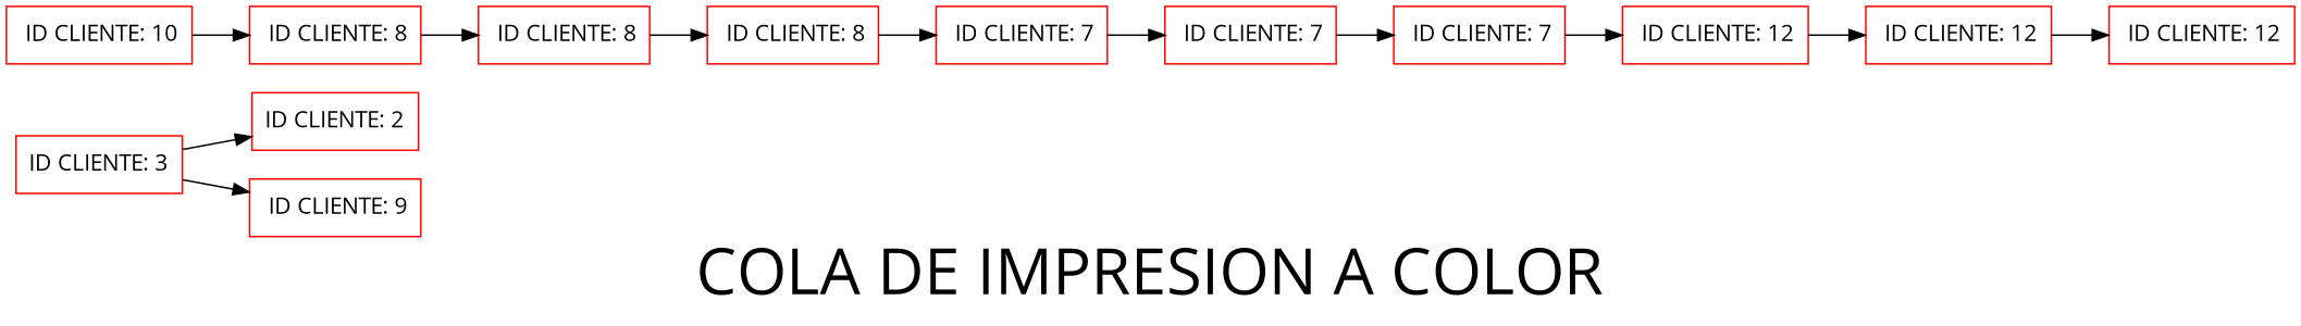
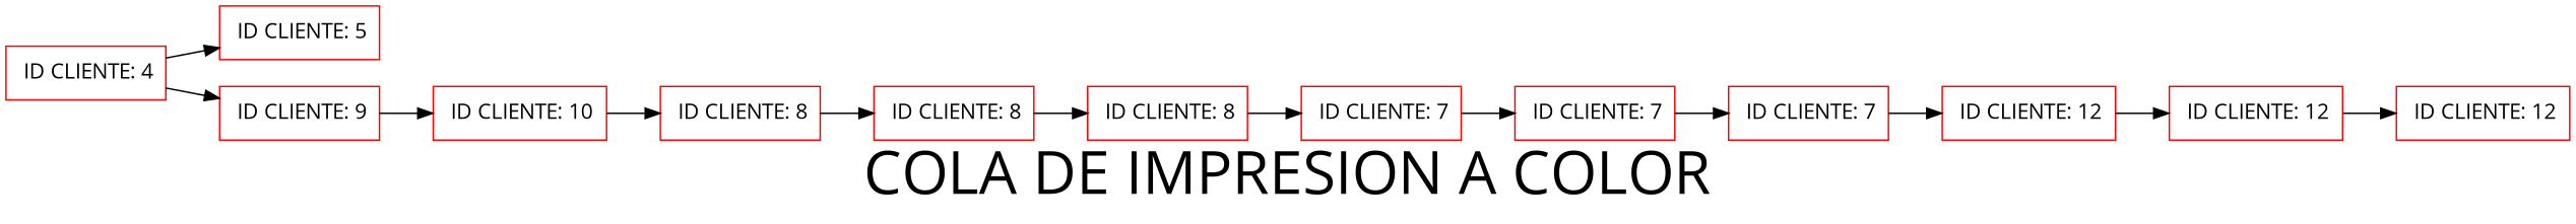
  digraph {
    fontname="Open Sans"
    fontsize=40
    label="COLA DE IMPRESION A COLOR"
    rankdir=LR
    node [color=red fontname="Open Sans" shape=box]
    edge [fontname="Open Sans"]
-   n1 [label="ID CLIENTE: 3"]
-   n2 [label="ID CLIENTE: 2"]
+   n1 [label=" ID CLIENTE: 4"]
+   n2 [label=" ID CLIENTE: 5"]
    n3 [label=" ID CLIENTE: 9"]
    n4 [label=" ID CLIENTE: 10"]
    n5 [label=" ID CLIENTE: 8"]
    n6 [label=" ID CLIENTE: 8"]
    n7 [label=" ID CLIENTE: 8"]
    n8 [label=" ID CLIENTE: 7"]
    n9 [label=" ID CLIENTE: 7"]
    n10 [label=" ID CLIENTE: 7"]
    n11 [label=" ID CLIENTE: 12"]
    n12 [label=" ID CLIENTE: 12"]
    n13 [label=" ID CLIENTE: 12"]
    n1 -> n2
    n1 -> n3
+   n3 -> n4
    n4 -> n5
    n5 -> n6
    n6 -> n7
    n7 -> n8
    n8 -> n9
    n9 -> n10
    n10 -> n11
    n11 -> n12
    n12 -> n13
  }
